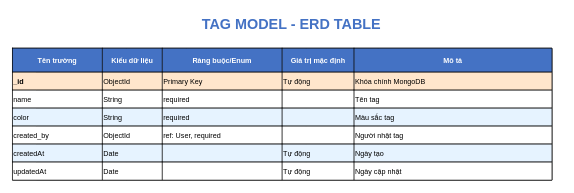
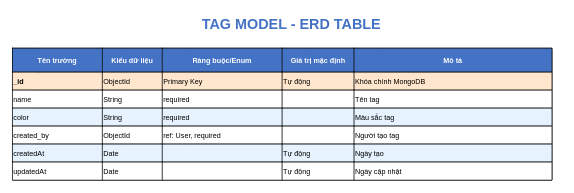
  <mxCell id="0" />
  <mxCell id="1" parent="0" />
  <mxCell id="2" value="TAG MODEL - ERD TABLE" style="text;html=1;strokeColor=none;fillColor=none;align=center;fontSize=24;fontStyle=1;fontColor=#4472C4;" parent="1" vertex="1"><mxGeometry x="35" y="20" width="900" height="50" as="geometry" /></mxCell>
  <mxCell id="3" value="" style="shape=table;startSize=0;container=1;collapsible=0;childLayout=tableLayout;fixedRows=1;rowLines=0;fontStyle=1;align=center;resizeLast=1;strokeColor=#000000;fillColor=#ffffff;" parent="1" vertex="1"><mxGeometry x="20" y="80" width="900" height="220" as="geometry" /></mxCell>
  <mxCell id="4" value="" style="shape=tableRow;horizontal=0;fillColor=#4472C4;strokeColor=#000000;" parent="3" vertex="1"><mxGeometry width="900" height="40" as="geometry" /></mxCell>
  <mxCell id="5" value="Tên trường" style="shape=partialRectangle;connectable=0;fillColor=#4472C4;align=center;fontStyle=1;fontSize=12;fontColor=#ffffff;" parent="4" vertex="1"><mxGeometry width="150" height="40" as="geometry" /></mxCell>
  <mxCell id="6" value="Kiểu dữ liệu" style="shape=partialRectangle;connectable=0;fillColor=#4472C4;align=center;fontStyle=1;fontSize=12;fontColor=#ffffff;" parent="4" vertex="1"><mxGeometry x="150" width="100" height="40" as="geometry" /></mxCell>
  <mxCell id="7" value="Ràng buộc/Enum" style="shape=partialRectangle;connectable=0;fillColor=#4472C4;align=center;fontStyle=1;fontSize=12;fontColor=#ffffff;" parent="4" vertex="1"><mxGeometry x="250" width="200" height="40" as="geometry" /></mxCell>
  <mxCell id="8" value="Giá trị mặc định" style="shape=partialRectangle;connectable=0;fillColor=#4472C4;align=center;fontStyle=1;fontSize=12;fontColor=#ffffff;" parent="4" vertex="1"><mxGeometry x="450" width="120" height="40" as="geometry" /></mxCell>
  <mxCell id="9" value="Mô tả" style="shape=partialRectangle;connectable=0;fillColor=#4472C4;align=center;fontStyle=1;fontSize=12;fontColor=#ffffff;" parent="4" vertex="1"><mxGeometry x="570" width="330" height="40" as="geometry" /></mxCell>
  <mxCell id="10" value="" style="shape=tableRow;horizontal=0;fillColor=#FFE6CC;strokeColor=#000000;" parent="3" vertex="1"><mxGeometry y="40" width="900" height="30" as="geometry" /></mxCell>
  <mxCell id="11" value="_id" style="shape=partialRectangle;connectable=0;fillColor=#FFE6CC;align=left;fontStyle=1;" parent="10" vertex="1"><mxGeometry width="150" height="30" as="geometry" /></mxCell>
  <mxCell id="12" value="ObjectId" style="shape=partialRectangle;connectable=0;fillColor=#FFE6CC;align=left;" parent="10" vertex="1"><mxGeometry x="150" width="100" height="30" as="geometry" /></mxCell>
  <mxCell id="13" value="Primary Key" style="shape=partialRectangle;connectable=0;fillColor=#FFE6CC;align=left;" parent="10" vertex="1"><mxGeometry x="250" width="200" height="30" as="geometry" /></mxCell>
  <mxCell id="14" value="Tự động" style="shape=partialRectangle;connectable=0;fillColor=#FFE6CC;align=left;" parent="10" vertex="1"><mxGeometry x="450" width="120" height="30" as="geometry" /></mxCell>
  <mxCell id="15" value="Khóa chính MongoDB" style="shape=partialRectangle;connectable=0;fillColor=#FFE6CC;align=left;" parent="10" vertex="1"><mxGeometry x="570" width="330" height="30" as="geometry" /></mxCell>
  <mxCell id="16" value="" style="shape=tableRow;horizontal=0;fillColor=#ffffff;strokeColor=#000000;" parent="3" vertex="1"><mxGeometry y="70" width="900" height="30" as="geometry" /></mxCell>
  <mxCell id="17" value="name" style="shape=partialRectangle;connectable=0;fillColor=#ffffff;align=left;" parent="16" vertex="1"><mxGeometry width="150" height="30" as="geometry" /></mxCell>
  <mxCell id="18" value="String" style="shape=partialRectangle;connectable=0;fillColor=#ffffff;align=left;" parent="16" vertex="1"><mxGeometry x="150" width="100" height="30" as="geometry" /></mxCell>
  <mxCell id="19" value="required" style="shape=partialRectangle;connectable=0;fillColor=#ffffff;align=left;" parent="16" vertex="1"><mxGeometry x="250" width="200" height="30" as="geometry" /></mxCell>
  <mxCell id="20" value="" style="shape=partialRectangle;connectable=0;fillColor=#ffffff;align=left;" parent="16" vertex="1"><mxGeometry x="450" width="120" height="30" as="geometry" /></mxCell>
  <mxCell id="21" value="Tên tag" style="shape=partialRectangle;connectable=0;fillColor=#ffffff;align=left;" parent="16" vertex="1"><mxGeometry x="570" width="330" height="30" as="geometry" /></mxCell>
  <mxCell id="22" value="" style="shape=tableRow;horizontal=0;fillColor=#E6F3FF;strokeColor=#000000;" parent="3" vertex="1"><mxGeometry y="100" width="900" height="30" as="geometry" /></mxCell>
  <mxCell id="23" value="color" style="shape=partialRectangle;connectable=0;fillColor=#E6F3FF;align=left;" parent="22" vertex="1"><mxGeometry width="150" height="30" as="geometry" /></mxCell>
  <mxCell id="24" value="String" style="shape=partialRectangle;connectable=0;fillColor=#E6F3FF;align=left;" parent="22" vertex="1"><mxGeometry x="150" width="100" height="30" as="geometry" /></mxCell>
  <mxCell id="25" value="required" style="shape=partialRectangle;connectable=0;fillColor=#E6F3FF;align=left;" parent="22" vertex="1"><mxGeometry x="250" width="200" height="30" as="geometry" /></mxCell>
  <mxCell id="26" value="" style="shape=partialRectangle;connectable=0;fillColor=#E6F3FF;align=left;" parent="22" vertex="1"><mxGeometry x="450" width="120" height="30" as="geometry" /></mxCell>
  <mxCell id="27" value="Màu sắc tag" style="shape=partialRectangle;connectable=0;fillColor=#E6F3FF;align=left;" parent="22" vertex="1"><mxGeometry x="570" width="330" height="30" as="geometry" /></mxCell>
  <mxCell id="28" value="" style="shape=tableRow;horizontal=0;fillColor=#ffffff;strokeColor=#000000;" parent="3" vertex="1"><mxGeometry y="130" width="900" height="30" as="geometry" /></mxCell>
  <mxCell id="29" value="created_by" style="shape=partialRectangle;connectable=0;fillColor=#ffffff;align=left;" parent="28" vertex="1"><mxGeometry width="150" height="30" as="geometry" /></mxCell>
  <mxCell id="30" value="ObjectId" style="shape=partialRectangle;connectable=0;fillColor=#ffffff;align=left;" parent="28" vertex="1"><mxGeometry x="150" width="100" height="30" as="geometry" /></mxCell>
  <mxCell id="31" value="ref: User, required" style="shape=partialRectangle;connectable=0;fillColor=#ffffff;align=left;" parent="28" vertex="1"><mxGeometry x="250" width="200" height="30" as="geometry" /></mxCell>
  <mxCell id="32" value="" style="shape=partialRectangle;connectable=0;fillColor=#ffffff;align=left;" parent="28" vertex="1"><mxGeometry x="450" width="120" height="30" as="geometry" /></mxCell>
- <mxCell id="33" value="Người nhật tag" style="shape=partialRectangle;connectable=0;fillColor=#ffffff;align=left;" parent="28" vertex="1"><mxGeometry x="570" width="330" height="30" as="geometry" /></mxCell>
+ <mxCell id="33" value="Người tạo tag" style="shape=partialRectangle;connectable=0;fillColor=#ffffff;align=left;" parent="28" vertex="1"><mxGeometry x="570" width="330" height="30" as="geometry" /></mxCell>
  <mxCell id="34" value="" style="shape=tableRow;horizontal=0;fillColor=#E6F3FF;strokeColor=#000000;" parent="3" vertex="1"><mxGeometry y="160" width="900" height="30" as="geometry" /></mxCell>
  <mxCell id="35" value="createdAt" style="shape=partialRectangle;connectable=0;fillColor=#E6F3FF;align=left;" parent="34" vertex="1"><mxGeometry width="150" height="30" as="geometry" /></mxCell>
  <mxCell id="36" value="Date" style="shape=partialRectangle;connectable=0;fillColor=#E6F3FF;align=left;" parent="34" vertex="1"><mxGeometry x="150" width="100" height="30" as="geometry" /></mxCell>
  <mxCell id="37" value="" style="shape=partialRectangle;connectable=0;fillColor=#E6F3FF;align=left;" parent="34" vertex="1"><mxGeometry x="250" width="200" height="30" as="geometry" /></mxCell>
  <mxCell id="38" value="Tự động" style="shape=partialRectangle;connectable=0;fillColor=#E6F3FF;align=left;" parent="34" vertex="1"><mxGeometry x="450" width="120" height="30" as="geometry" /></mxCell>
  <mxCell id="39" value="Ngày tạo" style="shape=partialRectangle;connectable=0;fillColor=#E6F3FF;align=left;" parent="34" vertex="1"><mxGeometry x="570" width="330" height="30" as="geometry" /></mxCell>
  <mxCell id="40" value="" style="shape=tableRow;horizontal=0;fillColor=#ffffff;strokeColor=#000000;" parent="3" vertex="1"><mxGeometry y="190" width="900" height="30" as="geometry" /></mxCell>
  <mxCell id="41" value="updatedAt" style="shape=partialRectangle;connectable=0;fillColor=#ffffff;align=left;" parent="40" vertex="1"><mxGeometry width="150" height="30" as="geometry" /></mxCell>
  <mxCell id="42" value="Date" style="shape=partialRectangle;connectable=0;fillColor=#ffffff;align=left;" parent="40" vertex="1"><mxGeometry x="150" width="100" height="30" as="geometry" /></mxCell>
  <mxCell id="43" value="" style="shape=partialRectangle;connectable=0;fillColor=#ffffff;align=left;" parent="40" vertex="1"><mxGeometry x="250" width="200" height="30" as="geometry" /></mxCell>
  <mxCell id="44" value="Tự động" style="shape=partialRectangle;connectable=0;fillColor=#ffffff;align=left;" parent="40" vertex="1"><mxGeometry x="450" width="120" height="30" as="geometry" /></mxCell>
  <mxCell id="45" value="Ngày cập nhật" style="shape=partialRectangle;connectable=0;fillColor=#ffffff;align=left;" parent="40" vertex="1"><mxGeometry x="570" width="330" height="30" as="geometry" /></mxCell>
